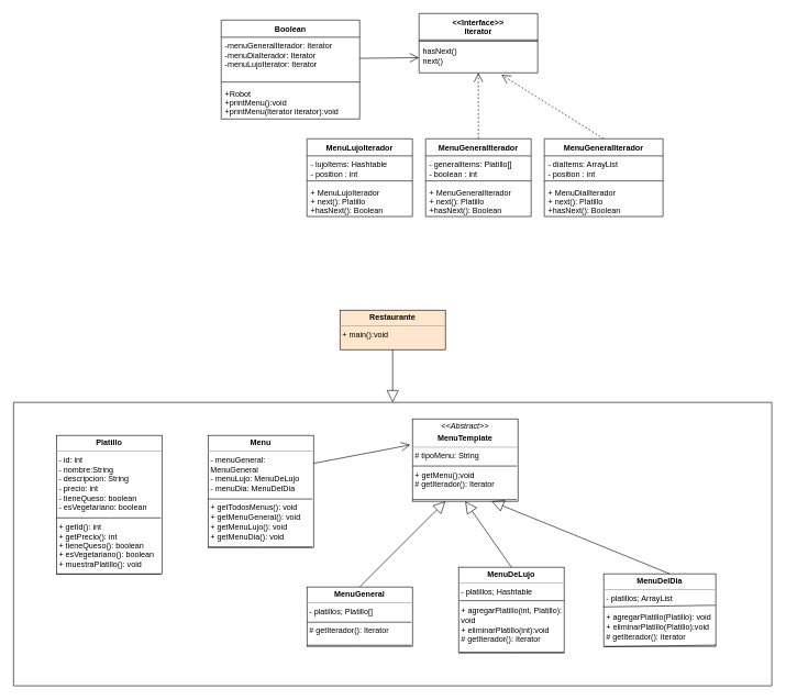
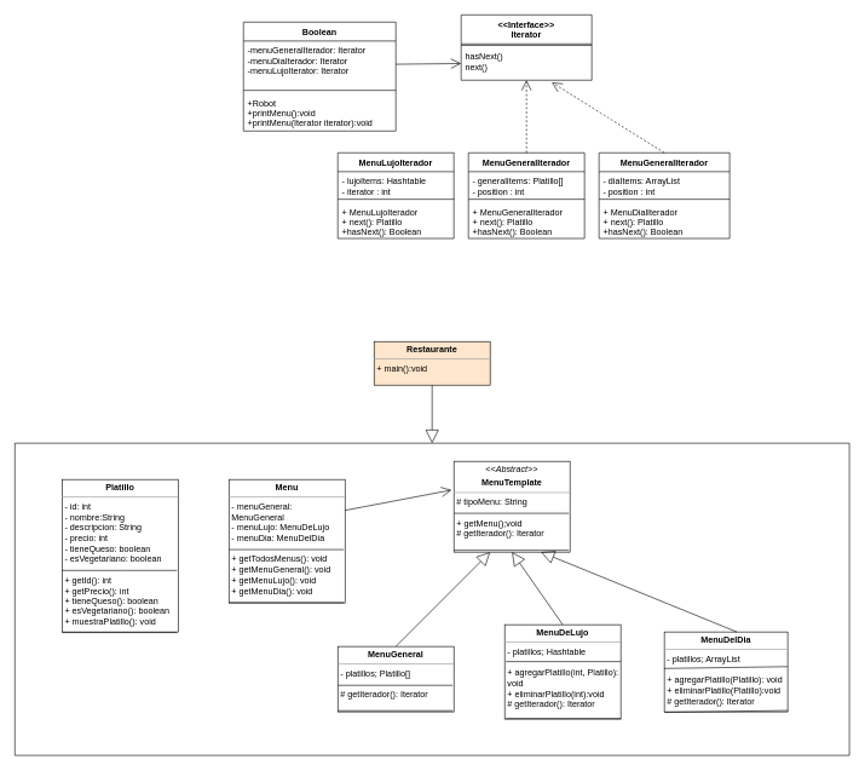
  <mxCell id="0" />
  <mxCell id="1" parent="0" />
  <mxCell id="2" value="&lt;p style=&quot;margin:0px;margin-top:4px;text-align:center;&quot;&gt;&lt;b&gt;Restaurante&lt;/b&gt;&lt;/p&gt;&lt;hr size=&quot;1&quot;&gt;&lt;p style=&quot;margin:0px;margin-left:4px;&quot;&gt;+ main():void&lt;/p&gt;" style="verticalAlign=top;align=left;overflow=fill;fontSize=12;fontFamily=Helvetica;html=1;whiteSpace=wrap;fillColor=#ffe6cc;" parent="1" vertex="1"><mxGeometry x="515" y="470" width="160" height="60" as="geometry" /></mxCell>
  <mxCell id="3" value="" style="verticalLabelPosition=bottom;verticalAlign=top;html=1;shape=mxgraph.basic.rect;fillColor2=none;strokeWidth=1;size=20;indent=5;fillColor=none;" parent="1" vertex="1"><mxGeometry x="20" y="610" width="1150" height="430" as="geometry" /></mxCell>
  <mxCell id="4" value="" style="endArrow=block;endSize=16;endFill=0;html=1;rounded=0;exitX=0.5;exitY=1;exitDx=0;exitDy=0;" parent="1" source="2" target="3" edge="1"><mxGeometry width="160" relative="1" as="geometry"><mxPoint x="605" y="460" as="sourcePoint" /><mxPoint x="606.52" y="412" as="targetPoint" /></mxGeometry></mxCell>
  <mxCell id="5" value="&lt;p style=&quot;margin:0px;margin-top:4px;text-align:center;&quot;&gt;&lt;b&gt;Platillo&lt;/b&gt;&lt;/p&gt;&lt;hr size=&quot;1&quot;&gt;&lt;p style=&quot;margin:0px;margin-left:4px;&quot;&gt;- id: int&lt;/p&gt;&lt;p style=&quot;margin:0px;margin-left:4px;&quot;&gt;- nombre:String&lt;/p&gt;&lt;p style=&quot;margin:0px;margin-left:4px;&quot;&gt;- descripcion: String&lt;/p&gt;&lt;p style=&quot;margin:0px;margin-left:4px;&quot;&gt;- precio: int&lt;/p&gt;&lt;p style=&quot;margin:0px;margin-left:4px;&quot;&gt;- tieneQueso: boolean&lt;/p&gt;&lt;p style=&quot;margin:0px;margin-left:4px;&quot;&gt;- esVegetariano: boolean&lt;/p&gt;&lt;p style=&quot;margin:0px;margin-left:4px;&quot;&gt;&lt;br&gt;&lt;/p&gt;&lt;p style=&quot;margin:0px;margin-left:4px;&quot;&gt;+ getId(): int&lt;/p&gt;&lt;p style=&quot;margin:0px;margin-left:4px;&quot;&gt;&lt;span style=&quot;background-color: initial;&quot;&gt;+ getPrecio(): int&lt;/span&gt;&lt;br&gt;&lt;/p&gt;&lt;p style=&quot;margin:0px;margin-left:4px;&quot;&gt;+ tieneQueso(): boolean&lt;/p&gt;&lt;p style=&quot;margin:0px;margin-left:4px;&quot;&gt;+ esVegetariano(): boolean&lt;/p&gt;&lt;p style=&quot;margin:0px;margin-left:4px;&quot;&gt;+ muestraPlatillo(): void&lt;/p&gt;" style="verticalAlign=top;align=left;overflow=fill;fontSize=12;fontFamily=Helvetica;html=1;whiteSpace=wrap;" parent="1" vertex="1"><mxGeometry x="85" y="660" width="160" height="210" as="geometry" /></mxCell>
  <mxCell id="6" value="" style="shape=link;html=1;rounded=0;fontSize=12;startSize=8;endSize=8;curved=1;width=85.556;exitX=0.007;exitY=0.846;exitDx=0;exitDy=0;exitPerimeter=0;entryX=0.997;entryY=0.846;entryDx=0;entryDy=0;entryPerimeter=0;" parent="1" edge="1"><mxGeometry width="100" relative="1" as="geometry"><mxPoint x="85" y="828" as="sourcePoint" /><mxPoint x="243.4" y="828" as="targetPoint" /><Array as="points"><mxPoint x="165" y="828" /></Array></mxGeometry></mxCell>
  <mxCell id="7" value="&lt;p style=&quot;border-color: var(--border-color); margin: 4px 0px 0px; text-align: center;&quot;&gt;&lt;b style=&quot;background-color: initial;&quot;&gt;Menu&lt;/b&gt;&lt;/p&gt;&lt;hr size=&quot;1&quot;&gt;&lt;p style=&quot;margin:0px;margin-left:4px;&quot;&gt;- menuGeneral: MenuGeneral&lt;/p&gt;&lt;p style=&quot;margin:0px;margin-left:4px;&quot;&gt;- menuLujo: MenuDeLujo&lt;/p&gt;&lt;p style=&quot;margin:0px;margin-left:4px;&quot;&gt;- menuDia: MenuDelDia&lt;/p&gt;&lt;p style=&quot;margin:0px;margin-left:4px;&quot;&gt;&lt;br&gt;&lt;/p&gt;&lt;p style=&quot;margin:0px;margin-left:4px;&quot;&gt;+ getTodosMenus(): void&lt;/p&gt;&lt;p style=&quot;margin:0px;margin-left:4px;&quot;&gt;+ getMenuGeneral(): void&lt;/p&gt;&lt;p style=&quot;margin:0px;margin-left:4px;&quot;&gt;+ getMenuLujo(): void&lt;/p&gt;&lt;p style=&quot;margin:0px;margin-left:4px;&quot;&gt;+ getMenuDia(): void&lt;/p&gt;" style="verticalAlign=top;align=left;overflow=fill;fontSize=12;fontFamily=Helvetica;html=1;whiteSpace=wrap;" parent="1" vertex="1"><mxGeometry x="315" y="660" width="160" height="170" as="geometry" /></mxCell>
  <mxCell id="8" value="" style="shape=link;html=1;rounded=0;fontSize=12;startSize=8;endSize=8;curved=1;width=72.963;exitX=0.007;exitY=0.846;exitDx=0;exitDy=0;exitPerimeter=0;entryX=0.997;entryY=0.846;entryDx=0;entryDy=0;entryPerimeter=0;" parent="1" edge="1"><mxGeometry width="100" relative="1" as="geometry"><mxPoint x="315" y="793" as="sourcePoint" /><mxPoint x="473.4" y="793" as="targetPoint" /><Array as="points"><mxPoint x="395" y="793" /></Array></mxGeometry></mxCell>
  <mxCell id="9" value="&lt;p style=&quot;border-color: var(--border-color); margin: 4px 0px 0px; text-align: center;&quot;&gt;&lt;i style=&quot;border-color: var(--border-color);&quot;&gt;&amp;lt;&amp;lt;Abstract&amp;gt;&amp;gt;&lt;/i&gt;&lt;/p&gt;&lt;p style=&quot;margin:0px;margin-top:4px;text-align:center;&quot;&gt;&lt;b&gt;MenuTemplate&lt;/b&gt;&lt;/p&gt;&lt;hr size=&quot;1&quot;&gt;&lt;p style=&quot;margin:0px;margin-left:4px;&quot;&gt;# tipoMenu: String&lt;/p&gt;&lt;p style=&quot;margin:0px;margin-left:4px;&quot;&gt;&lt;br&gt;&lt;/p&gt;&lt;p style=&quot;margin:0px;margin-left:4px;&quot;&gt;+ getMenu();void&lt;/p&gt;&lt;p style=&quot;margin:0px;margin-left:4px;&quot;&gt;# getIterador(): Iterator&lt;/p&gt;" style="verticalAlign=top;align=left;overflow=fill;fontSize=12;fontFamily=Helvetica;html=1;whiteSpace=wrap;" parent="1" vertex="1"><mxGeometry x="625" y="635" width="160" height="125" as="geometry" /></mxCell>
  <mxCell id="10" value="&lt;p style=&quot;border-color: var(--border-color); margin: 4px 0px 0px; text-align: center;&quot;&gt;&lt;b style=&quot;background-color: initial;&quot;&gt;MenuGeneral&lt;/b&gt;&lt;/p&gt;&lt;hr size=&quot;1&quot;&gt;&lt;p style=&quot;margin:0px;margin-left:4px;&quot;&gt;- platillos; Platillo[]&lt;/p&gt;&lt;p style=&quot;margin:0px;margin-left:4px;&quot;&gt;&lt;br&gt;&lt;/p&gt;&lt;p style=&quot;margin:0px;margin-left:4px;&quot;&gt;# getIterador(): Iterator&lt;/p&gt;" style="verticalAlign=top;align=left;overflow=fill;fontSize=12;fontFamily=Helvetica;html=1;whiteSpace=wrap;" parent="1" vertex="1"><mxGeometry x="465" y="890" width="160" height="90" as="geometry" /></mxCell>
  <mxCell id="11" value="" style="shape=link;html=1;rounded=0;fontSize=12;startSize=8;endSize=8;curved=1;width=35;exitX=0.007;exitY=0.846;exitDx=0;exitDy=0;exitPerimeter=0;entryX=0.997;entryY=0.846;entryDx=0;entryDy=0;entryPerimeter=0;" parent="1" edge="1"><mxGeometry width="100" relative="1" as="geometry"><mxPoint x="465" y="961" as="sourcePoint" /><mxPoint x="623.4" y="961" as="targetPoint" /><Array as="points"><mxPoint x="545" y="961" /></Array></mxGeometry></mxCell>
  <mxCell id="12" value="&lt;p style=&quot;border-color: var(--border-color); margin: 4px 0px 0px; text-align: center;&quot;&gt;&lt;b style=&quot;background-color: initial;&quot;&gt;MenuDeLujo&lt;/b&gt;&lt;/p&gt;&lt;hr size=&quot;1&quot;&gt;&lt;p style=&quot;margin:0px;margin-left:4px;&quot;&gt;- platillos; Hashtable&lt;/p&gt;&lt;p style=&quot;margin:0px;margin-left:4px;&quot;&gt;&lt;br&gt;&lt;/p&gt;&lt;p style=&quot;margin:0px;margin-left:4px;&quot;&gt;+ agregarPlatillo(int, Platillo): void&lt;/p&gt;&lt;p style=&quot;margin:0px;margin-left:4px;&quot;&gt;+ eliminarPlatillo(int):void&lt;/p&gt;&lt;p style=&quot;margin:0px;margin-left:4px;&quot;&gt;# getIterador(): Iterator&lt;/p&gt;" style="verticalAlign=top;align=left;overflow=fill;fontSize=12;fontFamily=Helvetica;html=1;whiteSpace=wrap;" parent="1" vertex="1"><mxGeometry x="695" y="860" width="160" height="130" as="geometry" /></mxCell>
  <mxCell id="13" value="" style="shape=link;html=1;rounded=0;fontSize=12;startSize=8;endSize=8;curved=1;width=78.333;exitX=0.007;exitY=0.846;exitDx=0;exitDy=0;exitPerimeter=0;entryX=0.997;entryY=0.846;entryDx=0;entryDy=0;entryPerimeter=0;" parent="1" edge="1"><mxGeometry width="100" relative="1" as="geometry"><mxPoint x="696.6" y="950" as="sourcePoint" /><mxPoint x="855" y="950" as="targetPoint" /><Array as="points"><mxPoint x="776.6" y="950" /></Array></mxGeometry></mxCell>
  <mxCell id="14" value="&lt;p style=&quot;border-color: var(--border-color); margin: 4px 0px 0px; text-align: center;&quot;&gt;&lt;b style=&quot;background-color: initial;&quot;&gt;MenuDelDia&lt;/b&gt;&lt;/p&gt;&lt;hr size=&quot;1&quot;&gt;&lt;p style=&quot;margin:0px;margin-left:4px;&quot;&gt;- platillos; ArrayList&lt;/p&gt;&lt;p style=&quot;margin:0px;margin-left:4px;&quot;&gt;&lt;br&gt;&lt;/p&gt;&lt;p style=&quot;margin:0px;margin-left:4px;&quot;&gt;+ agregarPlatillo(Platillo): void&lt;/p&gt;&lt;p style=&quot;margin:0px;margin-left:4px;&quot;&gt;+ eliminarPlatillo(Platillo):void&lt;/p&gt;&lt;p style=&quot;margin:0px;margin-left:4px;&quot;&gt;# getIterador(): Iterator&lt;/p&gt;" style="verticalAlign=top;align=left;overflow=fill;fontSize=12;fontFamily=Helvetica;html=1;whiteSpace=wrap;" parent="1" vertex="1"><mxGeometry x="915" y="870" width="170" height="110" as="geometry" /></mxCell>
  <mxCell id="15" value="" style="endArrow=block;endSize=16;endFill=0;html=1;rounded=0;" parent="1" edge="1"><mxGeometry width="160" relative="1" as="geometry"><mxPoint x="545" y="890" as="sourcePoint" /><mxPoint x="675" y="760" as="targetPoint" /><Array as="points"><mxPoint x="545" y="890" /></Array></mxGeometry></mxCell>
  <mxCell id="16" style="edgeStyle=none;curved=1;rounded=0;orthogonalLoop=1;jettySize=auto;html=1;entryX=0.25;entryY=1;entryDx=0;entryDy=0;fontSize=12;startSize=8;endSize=8;" parent="1" source="9" target="9" edge="1"><mxGeometry relative="1" as="geometry" /></mxCell>
  <mxCell id="17" value="" style="endArrow=block;endSize=16;endFill=0;html=1;rounded=0;entryX=0.5;entryY=1;entryDx=0;entryDy=0;" parent="1" target="9" edge="1"><mxGeometry width="160" relative="1" as="geometry"><mxPoint x="775" y="860" as="sourcePoint" /><mxPoint x="675" y="770" as="targetPoint" /><Array as="points"><mxPoint x="775" y="860" /></Array></mxGeometry></mxCell>
  <mxCell id="18" value="" style="endArrow=block;endSize=16;endFill=0;html=1;rounded=0;entryX=0.75;entryY=1;entryDx=0;entryDy=0;" parent="1" target="9" edge="1"><mxGeometry width="160" relative="1" as="geometry"><mxPoint x="1015" y="870" as="sourcePoint" /><mxPoint x="765" y="760" as="targetPoint" /><Array as="points"><mxPoint x="1015" y="870" /></Array></mxGeometry></mxCell>
  <mxCell id="19" value="" style="shape=link;html=1;rounded=0;fontSize=12;startSize=8;endSize=8;curved=1;width=60.476;exitX=0;exitY=0.75;exitDx=0;exitDy=0;" parent="1" edge="1"><mxGeometry width="100" relative="1" as="geometry"><mxPoint x="915" y="950.5" as="sourcePoint" /><mxPoint x="1085" y="948" as="targetPoint" /><Array as="points" /></mxGeometry></mxCell>
  <mxCell id="20" value="" style="shape=link;html=1;rounded=0;fontSize=12;startSize=8;endSize=8;curved=1;width=50.952;exitX=0.007;exitY=0.846;exitDx=0;exitDy=0;exitPerimeter=0;entryX=0.997;entryY=0.846;entryDx=0;entryDy=0;entryPerimeter=0;" parent="1" edge="1"><mxGeometry width="100" relative="1" as="geometry"><mxPoint x="625" y="732" as="sourcePoint" /><mxPoint x="783.4" y="732" as="targetPoint" /><Array as="points"><mxPoint x="705" y="732" /></Array></mxGeometry></mxCell>
  <mxCell id="21" value="" style="endArrow=open;endFill=1;endSize=12;html=1;rounded=0;entryX=-0.02;entryY=0.316;entryDx=0;entryDy=0;exitX=1;exitY=0.25;exitDx=0;exitDy=0;entryPerimeter=0;" parent="1" source="7" target="9" edge="1"><mxGeometry width="160" relative="1" as="geometry"><mxPoint x="579.552" y="660" as="sourcePoint" /><mxPoint x="525" y="730" as="targetPoint" /></mxGeometry></mxCell>
  <mxCell id="22" value="&lt;&lt;Interface&gt;&gt;&#10;Iterator" style="swimlane;fontStyle=1;align=center;verticalAlign=top;childLayout=stackLayout;horizontal=1;startSize=40;horizontalStack=0;resizeParent=1;resizeParentMax=0;resizeLast=0;collapsible=1;marginBottom=0;" parent="1" vertex="1"><mxGeometry x="635" y="20" width="180" height="90" as="geometry" /></mxCell>
  <mxCell id="23" value="" style="line;strokeWidth=1;fillColor=none;align=left;verticalAlign=middle;spacingTop=-1;spacingLeft=3;spacingRight=3;rotatable=0;labelPosition=right;points=[];portConstraint=eastwest;strokeColor=inherit;" parent="22" vertex="1"><mxGeometry y="40" width="180" height="4" as="geometry" /></mxCell>
  <mxCell id="24" value="hasNext()&#10;next()" style="text;strokeColor=none;fillColor=none;align=left;verticalAlign=top;spacingLeft=4;spacingRight=4;overflow=hidden;rotatable=0;points=[[0,0.5],[1,0.5]];portConstraint=eastwest;" parent="22" vertex="1"><mxGeometry y="44" width="180" height="46" as="geometry" /></mxCell>
  <mxCell id="25" value="MenuLujoIterador" style="swimlane;fontStyle=1;align=center;verticalAlign=top;childLayout=stackLayout;horizontal=1;startSize=26;horizontalStack=0;resizeParent=1;resizeParentMax=0;resizeLast=0;collapsible=1;marginBottom=0;" parent="1" vertex="1"><mxGeometry x="465" y="210" width="160" height="118" as="geometry" /></mxCell>
- <mxCell id="26" value="- lujoItems: Hashtable&#10;- position : int" style="text;strokeColor=none;fillColor=none;align=left;verticalAlign=top;spacingLeft=4;spacingRight=4;overflow=hidden;rotatable=0;points=[[0,0.5],[1,0.5]];portConstraint=eastwest;" parent="25" vertex="1"><mxGeometry y="26" width="160" height="34" as="geometry" /></mxCell>
+ <mxCell id="26" value="- lujoItems: Hashtable&#10;- iterator : int" style="text;strokeColor=none;fillColor=none;align=left;verticalAlign=top;spacingLeft=4;spacingRight=4;overflow=hidden;rotatable=0;points=[[0,0.5],[1,0.5]];portConstraint=eastwest;" parent="25" vertex="1"><mxGeometry y="26" width="160" height="34" as="geometry" /></mxCell>
  <mxCell id="27" value="" style="line;strokeWidth=1;fillColor=none;align=left;verticalAlign=middle;spacingTop=-1;spacingLeft=3;spacingRight=3;rotatable=0;labelPosition=right;points=[];portConstraint=eastwest;strokeColor=inherit;" parent="25" vertex="1"><mxGeometry y="60" width="160" height="8" as="geometry" /></mxCell>
  <mxCell id="28" value="+ MenuLujoIterador&#10;+ next(): Platillo&#10;+hasNext(): Boolean" style="text;strokeColor=none;fillColor=none;align=left;verticalAlign=top;spacingLeft=4;spacingRight=4;overflow=hidden;rotatable=0;points=[[0,0.5],[1,0.5]];portConstraint=eastwest;" parent="25" vertex="1"><mxGeometry y="68" width="160" height="50" as="geometry" /></mxCell>
  <mxCell id="29" value="MenuGeneralIterador" style="swimlane;fontStyle=1;align=center;verticalAlign=top;childLayout=stackLayout;horizontal=1;startSize=26;horizontalStack=0;resizeParent=1;resizeParentMax=0;resizeLast=0;collapsible=1;marginBottom=0;" vertex="1" parent="1"><mxGeometry x="645" y="210" width="160" height="118" as="geometry" /></mxCell>
- <mxCell id="30" value="- generalItems: Platillo[]&#10;- boolean : int" style="text;strokeColor=none;fillColor=none;align=left;verticalAlign=top;spacingLeft=4;spacingRight=4;overflow=hidden;rotatable=0;points=[[0,0.5],[1,0.5]];portConstraint=eastwest;" vertex="1" parent="29"><mxGeometry y="26" width="160" height="34" as="geometry" /></mxCell>
+ <mxCell id="30" value="- generalItems: Platillo[]&#10;- position : int" style="text;strokeColor=none;fillColor=none;align=left;verticalAlign=top;spacingLeft=4;spacingRight=4;overflow=hidden;rotatable=0;points=[[0,0.5],[1,0.5]];portConstraint=eastwest;" vertex="1" parent="29"><mxGeometry y="26" width="160" height="34" as="geometry" /></mxCell>
  <mxCell id="31" value="" style="line;strokeWidth=1;fillColor=none;align=left;verticalAlign=middle;spacingTop=-1;spacingLeft=3;spacingRight=3;rotatable=0;labelPosition=right;points=[];portConstraint=eastwest;strokeColor=inherit;" vertex="1" parent="29"><mxGeometry y="60" width="160" height="8" as="geometry" /></mxCell>
  <mxCell id="32" value="+ MenuGeneralIterador&#10;+ next(): Platillo&#10;+hasNext(): Boolean" style="text;strokeColor=none;fillColor=none;align=left;verticalAlign=top;spacingLeft=4;spacingRight=4;overflow=hidden;rotatable=0;points=[[0,0.5],[1,0.5]];portConstraint=eastwest;" vertex="1" parent="29"><mxGeometry y="68" width="160" height="50" as="geometry" /></mxCell>
  <mxCell id="33" value="MenuGeneralIterador" style="swimlane;fontStyle=1;align=center;verticalAlign=top;childLayout=stackLayout;horizontal=1;startSize=26;horizontalStack=0;resizeParent=1;resizeParentMax=0;resizeLast=0;collapsible=1;marginBottom=0;" vertex="1" parent="1"><mxGeometry x="825" y="210" width="180" height="118" as="geometry" /></mxCell>
  <mxCell id="34" value="- diaItems: ArrayList&#10;- position : int" style="text;strokeColor=none;fillColor=none;align=left;verticalAlign=top;spacingLeft=4;spacingRight=4;overflow=hidden;rotatable=0;points=[[0,0.5],[1,0.5]];portConstraint=eastwest;" vertex="1" parent="33"><mxGeometry y="26" width="180" height="34" as="geometry" /></mxCell>
  <mxCell id="35" value="" style="line;strokeWidth=1;fillColor=none;align=left;verticalAlign=middle;spacingTop=-1;spacingLeft=3;spacingRight=3;rotatable=0;labelPosition=right;points=[];portConstraint=eastwest;strokeColor=inherit;" vertex="1" parent="33"><mxGeometry y="60" width="180" height="8" as="geometry" /></mxCell>
  <mxCell id="36" value="+ MenuDialIterador&#10;+ next(): Platillo&#10;+hasNext(): Boolean" style="text;strokeColor=none;fillColor=none;align=left;verticalAlign=top;spacingLeft=4;spacingRight=4;overflow=hidden;rotatable=0;points=[[0,0.5],[1,0.5]];portConstraint=eastwest;" vertex="1" parent="33"><mxGeometry y="68" width="180" height="50" as="geometry" /></mxCell>
  <mxCell id="37" value="" style="endArrow=open;endSize=12;dashed=1;html=1;exitX=0.5;exitY=0;exitDx=0;exitDy=0;" edge="1" parent="1" source="29" target="24"><mxGeometry width="160" relative="1" as="geometry"><mxPoint x="555" y="220" as="sourcePoint" /><mxPoint x="685.081" y="120" as="targetPoint" /></mxGeometry></mxCell>
  <mxCell id="38" value="" style="endArrow=open;endSize=12;dashed=1;html=1;exitX=0.5;exitY=0;exitDx=0;exitDy=0;entryX=0.694;entryY=1.065;entryDx=0;entryDy=0;entryPerimeter=0;" edge="1" parent="1" source="33" target="24"><mxGeometry x="-0.005" width="160" relative="1" as="geometry"><mxPoint x="565" y="230" as="sourcePoint" /><mxPoint x="695.081" y="130" as="targetPoint" /><Array as="points"><mxPoint x="835" y="160" /></Array><mxPoint as="offset" /></mxGeometry></mxCell>
  <mxCell id="39" value="Boolean" style="swimlane;fontStyle=1;align=center;verticalAlign=top;childLayout=stackLayout;horizontal=1;startSize=26;horizontalStack=0;resizeParent=1;resizeParentMax=0;resizeLast=0;collapsible=1;marginBottom=0;" vertex="1" parent="1"><mxGeometry x="335" y="30" width="210" height="150" as="geometry" /></mxCell>
  <mxCell id="40" value="-menuGeneralIterador: Iterator&#10;-menuDiaIterador: Iterator&#10;-menuLujoIterator: Iterator" style="text;strokeColor=none;fillColor=none;align=left;verticalAlign=top;spacingLeft=4;spacingRight=4;overflow=hidden;rotatable=0;points=[[0,0.5],[1,0.5]];portConstraint=eastwest;" vertex="1" parent="39"><mxGeometry y="26" width="210" height="64" as="geometry" /></mxCell>
  <mxCell id="41" value="" style="line;strokeWidth=1;fillColor=none;align=left;verticalAlign=middle;spacingTop=-1;spacingLeft=3;spacingRight=3;rotatable=0;labelPosition=right;points=[];portConstraint=eastwest;strokeColor=inherit;" vertex="1" parent="39"><mxGeometry y="90" width="210" height="8" as="geometry" /></mxCell>
  <mxCell id="42" value="+Robot&#10;+printMenu():void&#10;+printMenu(Iterator iterator):void" style="text;strokeColor=none;fillColor=none;align=left;verticalAlign=top;spacingLeft=4;spacingRight=4;overflow=hidden;rotatable=0;points=[[0,0.5],[1,0.5]];portConstraint=eastwest;" vertex="1" parent="39"><mxGeometry y="98" width="210" height="52" as="geometry" /></mxCell>
  <mxCell id="43" value="" style="endArrow=open;endFill=1;endSize=12;html=1;rounded=0;entryX=0;entryY=0.5;entryDx=0;entryDy=0;exitX=1;exitY=0.5;exitDx=0;exitDy=0;" edge="1" parent="1" source="40" target="24"><mxGeometry width="160" relative="1" as="geometry"><mxPoint x="485" y="712.5" as="sourcePoint" /><mxPoint x="631.8" y="684.5" as="targetPoint" /></mxGeometry></mxCell>
